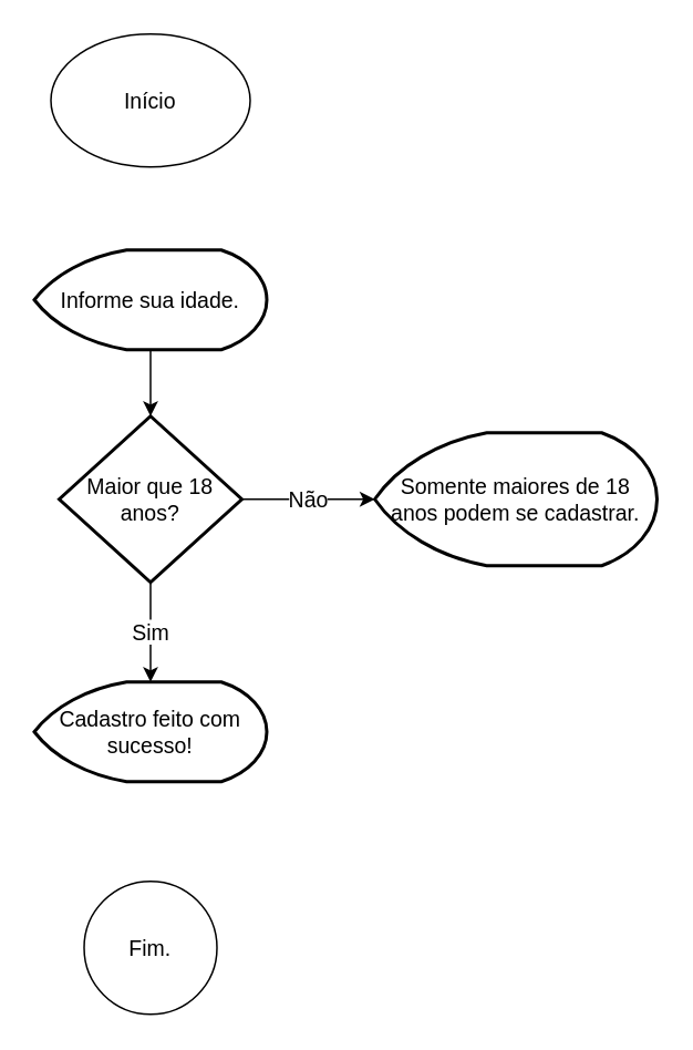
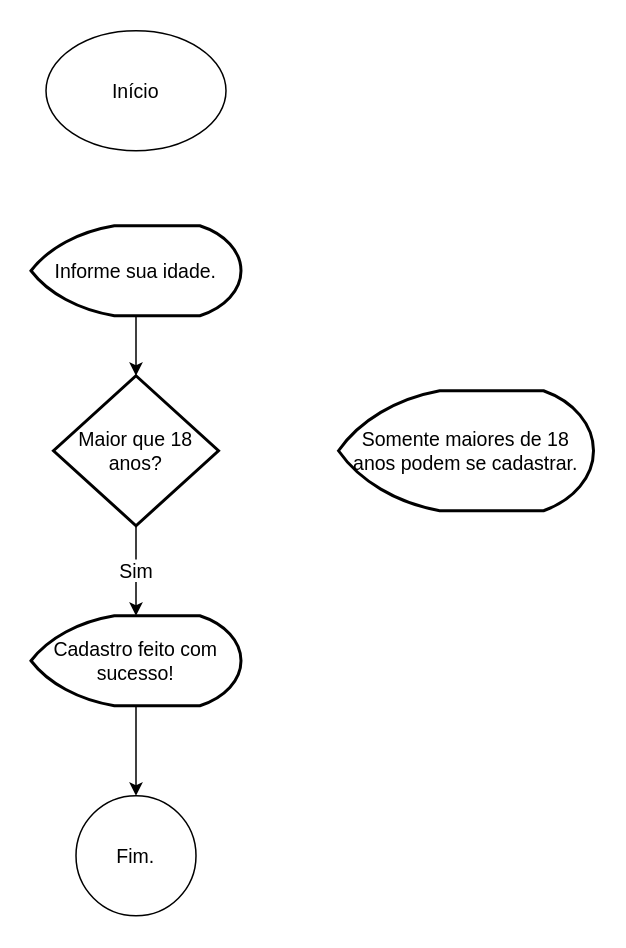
  <mxCell id="0" />
  <mxCell id="1" parent="0" />
  <mxCell id="2" value="Início" style="ellipse;whiteSpace=wrap;html=1;fontSize=13;" vertex="1" parent="1"><mxGeometry x="30" y="20" width="120" height="80" as="geometry" /></mxCell>
  <mxCell id="3" style="edgeStyle=orthogonalEdgeStyle;rounded=0;orthogonalLoop=1;jettySize=auto;html=1;exitX=0.5;exitY=1;exitDx=0;exitDy=0;exitPerimeter=0;entryX=0.5;entryY=0;entryDx=0;entryDy=0;entryPerimeter=0;fontSize=13;" edge="1" parent="1" source="4" target="7"><mxGeometry relative="1" as="geometry" /></mxCell>
  <mxCell id="4" value="Informe sua idade." style="strokeWidth=2;html=1;shape=mxgraph.flowchart.display;whiteSpace=wrap;fontSize=13;" vertex="1" parent="1"><mxGeometry x="20" y="150" width="140" height="60" as="geometry" /></mxCell>
- <mxCell id="5" value="Não" style="edgeStyle=orthogonalEdgeStyle;rounded=0;orthogonalLoop=1;jettySize=auto;html=1;exitX=1;exitY=0.5;exitDx=0;exitDy=0;exitPerimeter=0;fontSize=13;" edge="1" parent="1" source="7" target="10"><mxGeometry relative="1" as="geometry" /></mxCell>
  <mxCell id="6" value="Sim" style="edgeStyle=orthogonalEdgeStyle;rounded=0;orthogonalLoop=1;jettySize=auto;html=1;exitX=0.5;exitY=1;exitDx=0;exitDy=0;exitPerimeter=0;fontSize=13;" edge="1" parent="1" source="7" target="9"><mxGeometry relative="1" as="geometry" /></mxCell>
  <mxCell id="7" value="Maior que 18 anos?" style="strokeWidth=2;html=1;shape=mxgraph.flowchart.decision;whiteSpace=wrap;fontSize=13;" vertex="1" parent="1"><mxGeometry x="35" y="250" width="110" height="100" as="geometry" /></mxCell>
+ <mxCell id="8" style="edgeStyle=orthogonalEdgeStyle;rounded=0;orthogonalLoop=1;jettySize=auto;html=1;fontSize=13;" edge="1" parent="1" source="9" target="11"><mxGeometry relative="1" as="geometry" /></mxCell>
  <mxCell id="9" value="Cadastro feito com sucesso!" style="strokeWidth=2;html=1;shape=mxgraph.flowchart.display;whiteSpace=wrap;fontSize=13;" vertex="1" parent="1"><mxGeometry x="20" y="410" width="140" height="60" as="geometry" /></mxCell>
  <mxCell id="10" value="Somente maiores de 18 anos podem se cadastrar." style="strokeWidth=2;html=1;shape=mxgraph.flowchart.display;whiteSpace=wrap;fontSize=13;" vertex="1" parent="1"><mxGeometry x="225" y="260" width="170" height="80" as="geometry" /></mxCell>
  <mxCell id="11" value="Fim." style="ellipse;whiteSpace=wrap;html=1;aspect=fixed;fontSize=13;" vertex="1" parent="1"><mxGeometry x="50" y="530" width="80" height="80" as="geometry" /></mxCell>
